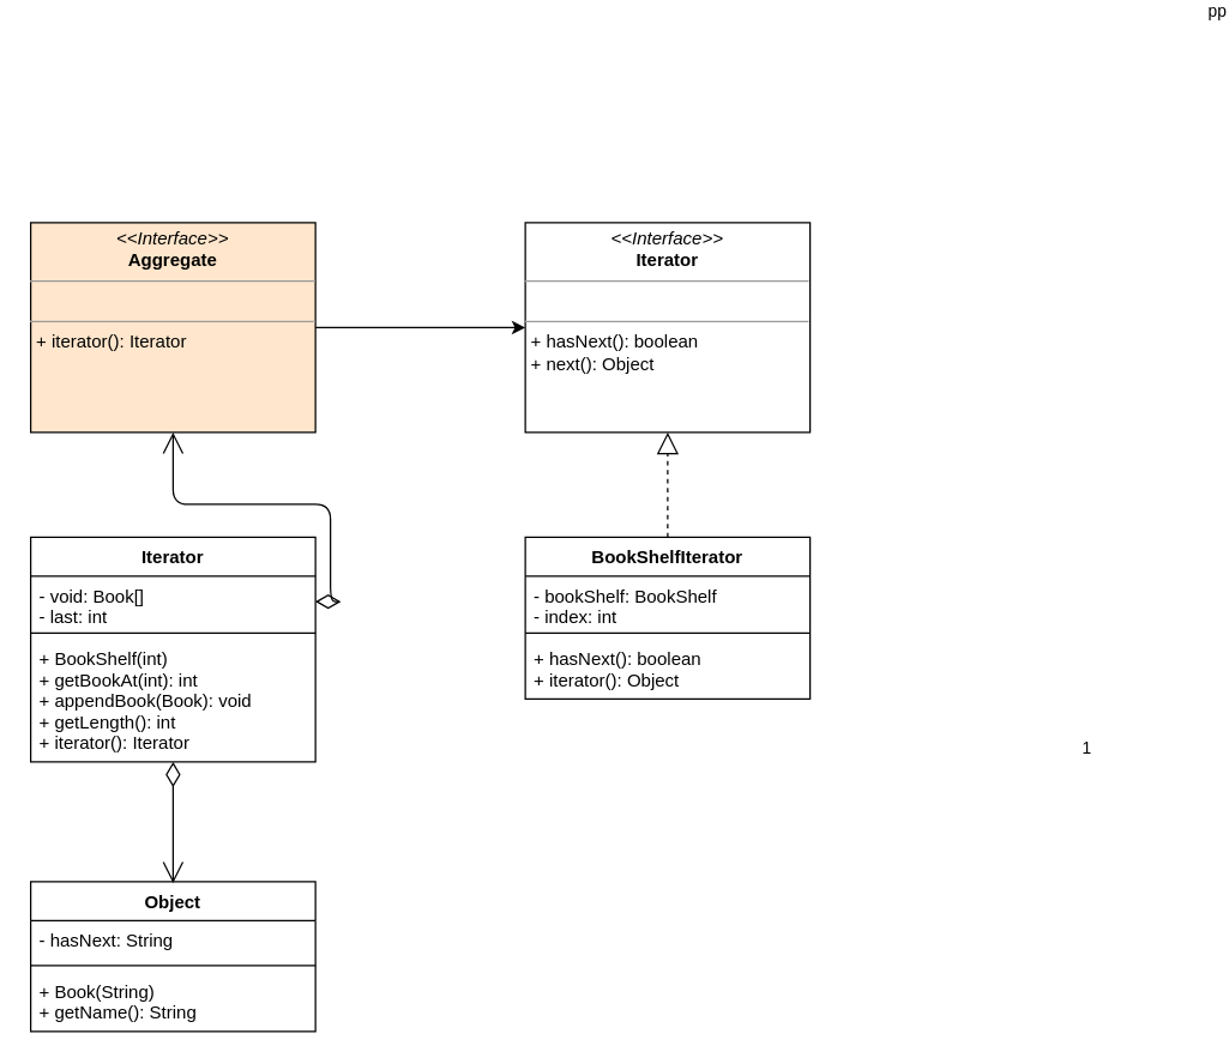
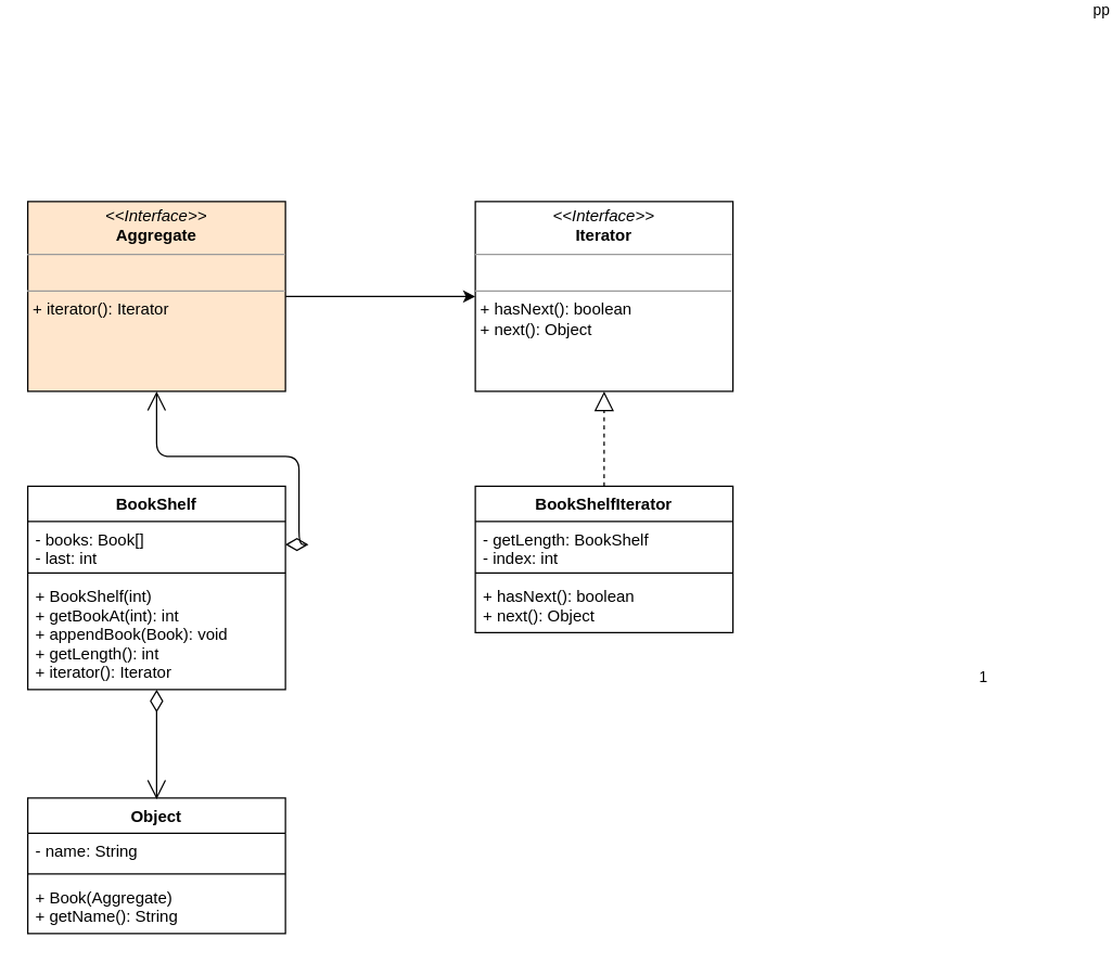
  <mxCell id="0" />
  <mxCell id="1" parent="0" />
  <mxCell id="2" value="&lt;p style=&quot;margin: 0px ; margin-top: 4px ; text-align: center&quot;&gt;&lt;i&gt;&amp;lt;&amp;lt;Interface&amp;gt;&amp;gt;&lt;/i&gt;&lt;br&gt;&lt;b&gt;Iterator&lt;/b&gt;&lt;/p&gt;&lt;hr size=&quot;1&quot;&gt;&lt;p style=&quot;margin: 0px ; margin-left: 4px&quot;&gt;&lt;br&gt;&lt;/p&gt;&lt;hr size=&quot;1&quot;&gt;&lt;p style=&quot;margin: 0px ; margin-left: 4px&quot;&gt;+ hasNext(): boolean&lt;br&gt;+ next(): Object&lt;/p&gt;" style="verticalAlign=top;align=left;overflow=fill;fontSize=12;fontFamily=Helvetica;html=1;" vertex="1" parent="1"><mxGeometry x="350" y="20" width="190" height="140" as="geometry" /></mxCell>
  <mxCell id="3" style="edgeStyle=orthogonalEdgeStyle;rounded=0;orthogonalLoop=1;jettySize=auto;html=1;exitX=1;exitY=0.5;exitDx=0;exitDy=0;entryX=0;entryY=0.5;entryDx=0;entryDy=0;strokeColor=#000000;" edge="1" parent="1" source="4" target="2"><mxGeometry relative="1" as="geometry" /></mxCell>
  <mxCell id="4" value="&lt;p style=&quot;margin: 0px ; margin-top: 4px ; text-align: center&quot;&gt;&lt;i&gt;&amp;lt;&amp;lt;Interface&amp;gt;&amp;gt;&lt;/i&gt;&lt;br&gt;&lt;b&gt;Aggregate&lt;/b&gt;&lt;/p&gt;&lt;hr size=&quot;1&quot;&gt;&lt;p style=&quot;margin: 0px ; margin-left: 4px&quot;&gt;&lt;br&gt;&lt;/p&gt;&lt;hr size=&quot;1&quot;&gt;&lt;p style=&quot;margin: 0px ; margin-left: 4px&quot;&gt;+ iterator(): Iterator&lt;br&gt;&lt;br&gt;&lt;/p&gt;" style="verticalAlign=top;align=left;overflow=fill;fontSize=12;fontFamily=Helvetica;html=1;fillColor=#ffe6cc;" vertex="1" parent="1"><mxGeometry x="20" y="20" width="190" height="140" as="geometry" /></mxCell>
- <mxCell id="5" value="Iterator" style="swimlane;fontStyle=1;align=center;verticalAlign=top;childLayout=stackLayout;horizontal=1;startSize=26;horizontalStack=0;resizeParent=1;resizeParentMax=0;resizeLast=0;collapsible=1;marginBottom=0;" vertex="1" parent="1"><mxGeometry x="20" y="230" width="190" height="150" as="geometry"><mxRectangle x="70" y="250" width="100" height="26" as="alternateBounds" /></mxGeometry></mxCell>
- <mxCell id="6" value="- void: Book[]&#10;- last: int" style="text;strokeColor=none;fillColor=none;align=left;verticalAlign=top;spacingLeft=4;spacingRight=4;overflow=hidden;rotatable=0;points=[[0,0.5],[1,0.5]];portConstraint=eastwest;" vertex="1" parent="5"><mxGeometry y="26" width="190" height="34" as="geometry" /></mxCell>
+ <mxCell id="5" value="BookShelf" style="swimlane;fontStyle=1;align=center;verticalAlign=top;childLayout=stackLayout;horizontal=1;startSize=26;horizontalStack=0;resizeParent=1;resizeParentMax=0;resizeLast=0;collapsible=1;marginBottom=0;" vertex="1" parent="1"><mxGeometry x="20" y="230" width="190" height="150" as="geometry"><mxRectangle x="70" y="250" width="100" height="26" as="alternateBounds" /></mxGeometry></mxCell>
+ <mxCell id="6" value="- books: Book[]&#10;- last: int" style="text;strokeColor=none;fillColor=none;align=left;verticalAlign=top;spacingLeft=4;spacingRight=4;overflow=hidden;rotatable=0;points=[[0,0.5],[1,0.5]];portConstraint=eastwest;" vertex="1" parent="5"><mxGeometry y="26" width="190" height="34" as="geometry" /></mxCell>
  <mxCell id="7" value="" style="line;strokeWidth=1;fillColor=none;align=left;verticalAlign=middle;spacingTop=-1;spacingLeft=3;spacingRight=3;rotatable=0;labelPosition=right;points=[];portConstraint=eastwest;" vertex="1" parent="5"><mxGeometry y="60" width="190" height="8" as="geometry" /></mxCell>
  <mxCell id="8" value="+ BookShelf(int)&#10;+ getBookAt(int): int&#10;+ appendBook(Book): void&#10;+ getLength(): int&#10;+ iterator(): Iterator" style="text;strokeColor=none;fillColor=none;align=left;verticalAlign=top;spacingLeft=4;spacingRight=4;overflow=hidden;rotatable=0;points=[[0,0.5],[1,0.5]];portConstraint=eastwest;" vertex="1" parent="5"><mxGeometry y="68" width="190" height="82" as="geometry" /></mxCell>
  <mxCell id="9" value="BookShelfIterator" style="swimlane;fontStyle=1;align=center;verticalAlign=top;childLayout=stackLayout;horizontal=1;startSize=26;horizontalStack=0;resizeParent=1;resizeParentMax=0;resizeLast=0;collapsible=1;marginBottom=0;" vertex="1" parent="1"><mxGeometry x="350" y="230" width="190" height="108" as="geometry" /></mxCell>
- <mxCell id="10" value="- bookShelf: BookShelf&#10;- index: int" style="text;strokeColor=none;fillColor=none;align=left;verticalAlign=top;spacingLeft=4;spacingRight=4;overflow=hidden;rotatable=0;points=[[0,0.5],[1,0.5]];portConstraint=eastwest;" vertex="1" parent="9"><mxGeometry y="26" width="190" height="34" as="geometry" /></mxCell>
+ <mxCell id="10" value="- getLength: BookShelf&#10;- index: int" style="text;strokeColor=none;fillColor=none;align=left;verticalAlign=top;spacingLeft=4;spacingRight=4;overflow=hidden;rotatable=0;points=[[0,0.5],[1,0.5]];portConstraint=eastwest;" vertex="1" parent="9"><mxGeometry y="26" width="190" height="34" as="geometry" /></mxCell>
  <mxCell id="11" value="" style="line;strokeWidth=1;fillColor=none;align=left;verticalAlign=middle;spacingTop=-1;spacingLeft=3;spacingRight=3;rotatable=0;labelPosition=right;points=[];portConstraint=eastwest;" vertex="1" parent="9"><mxGeometry y="60" width="190" height="8" as="geometry" /></mxCell>
- <mxCell id="12" value="+ hasNext(): boolean&#10;+ iterator(): Object" style="text;strokeColor=none;fillColor=none;align=left;verticalAlign=top;spacingLeft=4;spacingRight=4;overflow=hidden;rotatable=0;points=[[0,0.5],[1,0.5]];portConstraint=eastwest;" vertex="1" parent="9"><mxGeometry y="68" width="190" height="40" as="geometry" /></mxCell>
+ <mxCell id="12" value="+ hasNext(): boolean&#10;+ next(): Object" style="text;strokeColor=none;fillColor=none;align=left;verticalAlign=top;spacingLeft=4;spacingRight=4;overflow=hidden;rotatable=0;points=[[0,0.5],[1,0.5]];portConstraint=eastwest;" vertex="1" parent="9"><mxGeometry y="68" width="190" height="40" as="geometry" /></mxCell>
  <mxCell id="13" value="Object" style="swimlane;fontStyle=1;align=center;verticalAlign=top;childLayout=stackLayout;horizontal=1;startSize=26;horizontalStack=0;resizeParent=1;resizeParentMax=0;resizeLast=0;collapsible=1;marginBottom=0;" vertex="1" parent="1"><mxGeometry x="20" y="460" width="190" height="100" as="geometry" /></mxCell>
- <mxCell id="14" value="- hasNext: String" style="text;strokeColor=none;fillColor=none;align=left;verticalAlign=top;spacingLeft=4;spacingRight=4;overflow=hidden;rotatable=0;points=[[0,0.5],[1,0.5]];portConstraint=eastwest;" vertex="1" parent="13"><mxGeometry y="26" width="190" height="26" as="geometry" /></mxCell>
+ <mxCell id="14" value="- name: String" style="text;strokeColor=none;fillColor=none;align=left;verticalAlign=top;spacingLeft=4;spacingRight=4;overflow=hidden;rotatable=0;points=[[0,0.5],[1,0.5]];portConstraint=eastwest;" vertex="1" parent="13"><mxGeometry y="26" width="190" height="26" as="geometry" /></mxCell>
  <mxCell id="15" value="" style="line;strokeWidth=1;fillColor=none;align=left;verticalAlign=middle;spacingTop=-1;spacingLeft=3;spacingRight=3;rotatable=0;labelPosition=right;points=[];portConstraint=eastwest;" vertex="1" parent="13"><mxGeometry y="52" width="190" height="8" as="geometry" /></mxCell>
- <mxCell id="16" value="+ Book(String)&#10;+ getName(): String" style="text;strokeColor=none;fillColor=none;align=left;verticalAlign=top;spacingLeft=4;spacingRight=4;overflow=hidden;rotatable=0;points=[[0,0.5],[1,0.5]];portConstraint=eastwest;" vertex="1" parent="13"><mxGeometry y="60" width="190" height="40" as="geometry" /></mxCell>
+ <mxCell id="16" value="+ Book(Aggregate)&#10;+ getName(): String" style="text;strokeColor=none;fillColor=none;align=left;verticalAlign=top;spacingLeft=4;spacingRight=4;overflow=hidden;rotatable=0;points=[[0,0.5],[1,0.5]];portConstraint=eastwest;" vertex="1" parent="13"><mxGeometry y="60" width="190" height="40" as="geometry" /></mxCell>
  <mxCell id="17" value="1" style="endArrow=open;html=1;endSize=12;startArrow=diamondThin;startSize=14;startFill=0;edgeStyle=orthogonalEdgeStyle;align=left;verticalAlign=bottom;" edge="1" parent="1"><mxGeometry x="-0.136" y="606" relative="1" as="geometry"><mxPoint x="115" y="380" as="sourcePoint" /><mxPoint x="115" y="461" as="targetPoint" /><Array as="points"><mxPoint x="115" y="415" /><mxPoint x="115" y="415" /></Array><mxPoint x="-1" y="-35" as="offset" /></mxGeometry></mxCell>
  <mxCell id="18" value="" style="endArrow=block;dashed=1;endFill=0;endSize=12;html=1;strokeColor=#000000;exitX=0.5;exitY=0;exitDx=0;exitDy=0;entryX=0.5;entryY=1;entryDx=0;entryDy=0;" edge="1" parent="1" source="9" target="2"><mxGeometry width="160" relative="1" as="geometry"><mxPoint x="370" y="190" as="sourcePoint" /><mxPoint x="530" y="190" as="targetPoint" /></mxGeometry></mxCell>
  <mxCell id="19" value="pp&lt;br&gt;" style="endArrow=open;html=1;endSize=12;startArrow=diamondThin;startSize=14;startFill=0;edgeStyle=orthogonalEdgeStyle;align=left;verticalAlign=bottom;strokeColor=#000000;exitX=1;exitY=0.5;exitDx=0;exitDy=0;" edge="1" parent="1" source="6" target="4"><mxGeometry x="1" y="-349" relative="1" as="geometry"><mxPoint x="240" y="390" as="sourcePoint" /><mxPoint x="400" y="390" as="targetPoint" /><mxPoint x="340" y="-272" as="offset" /></mxGeometry></mxCell>
